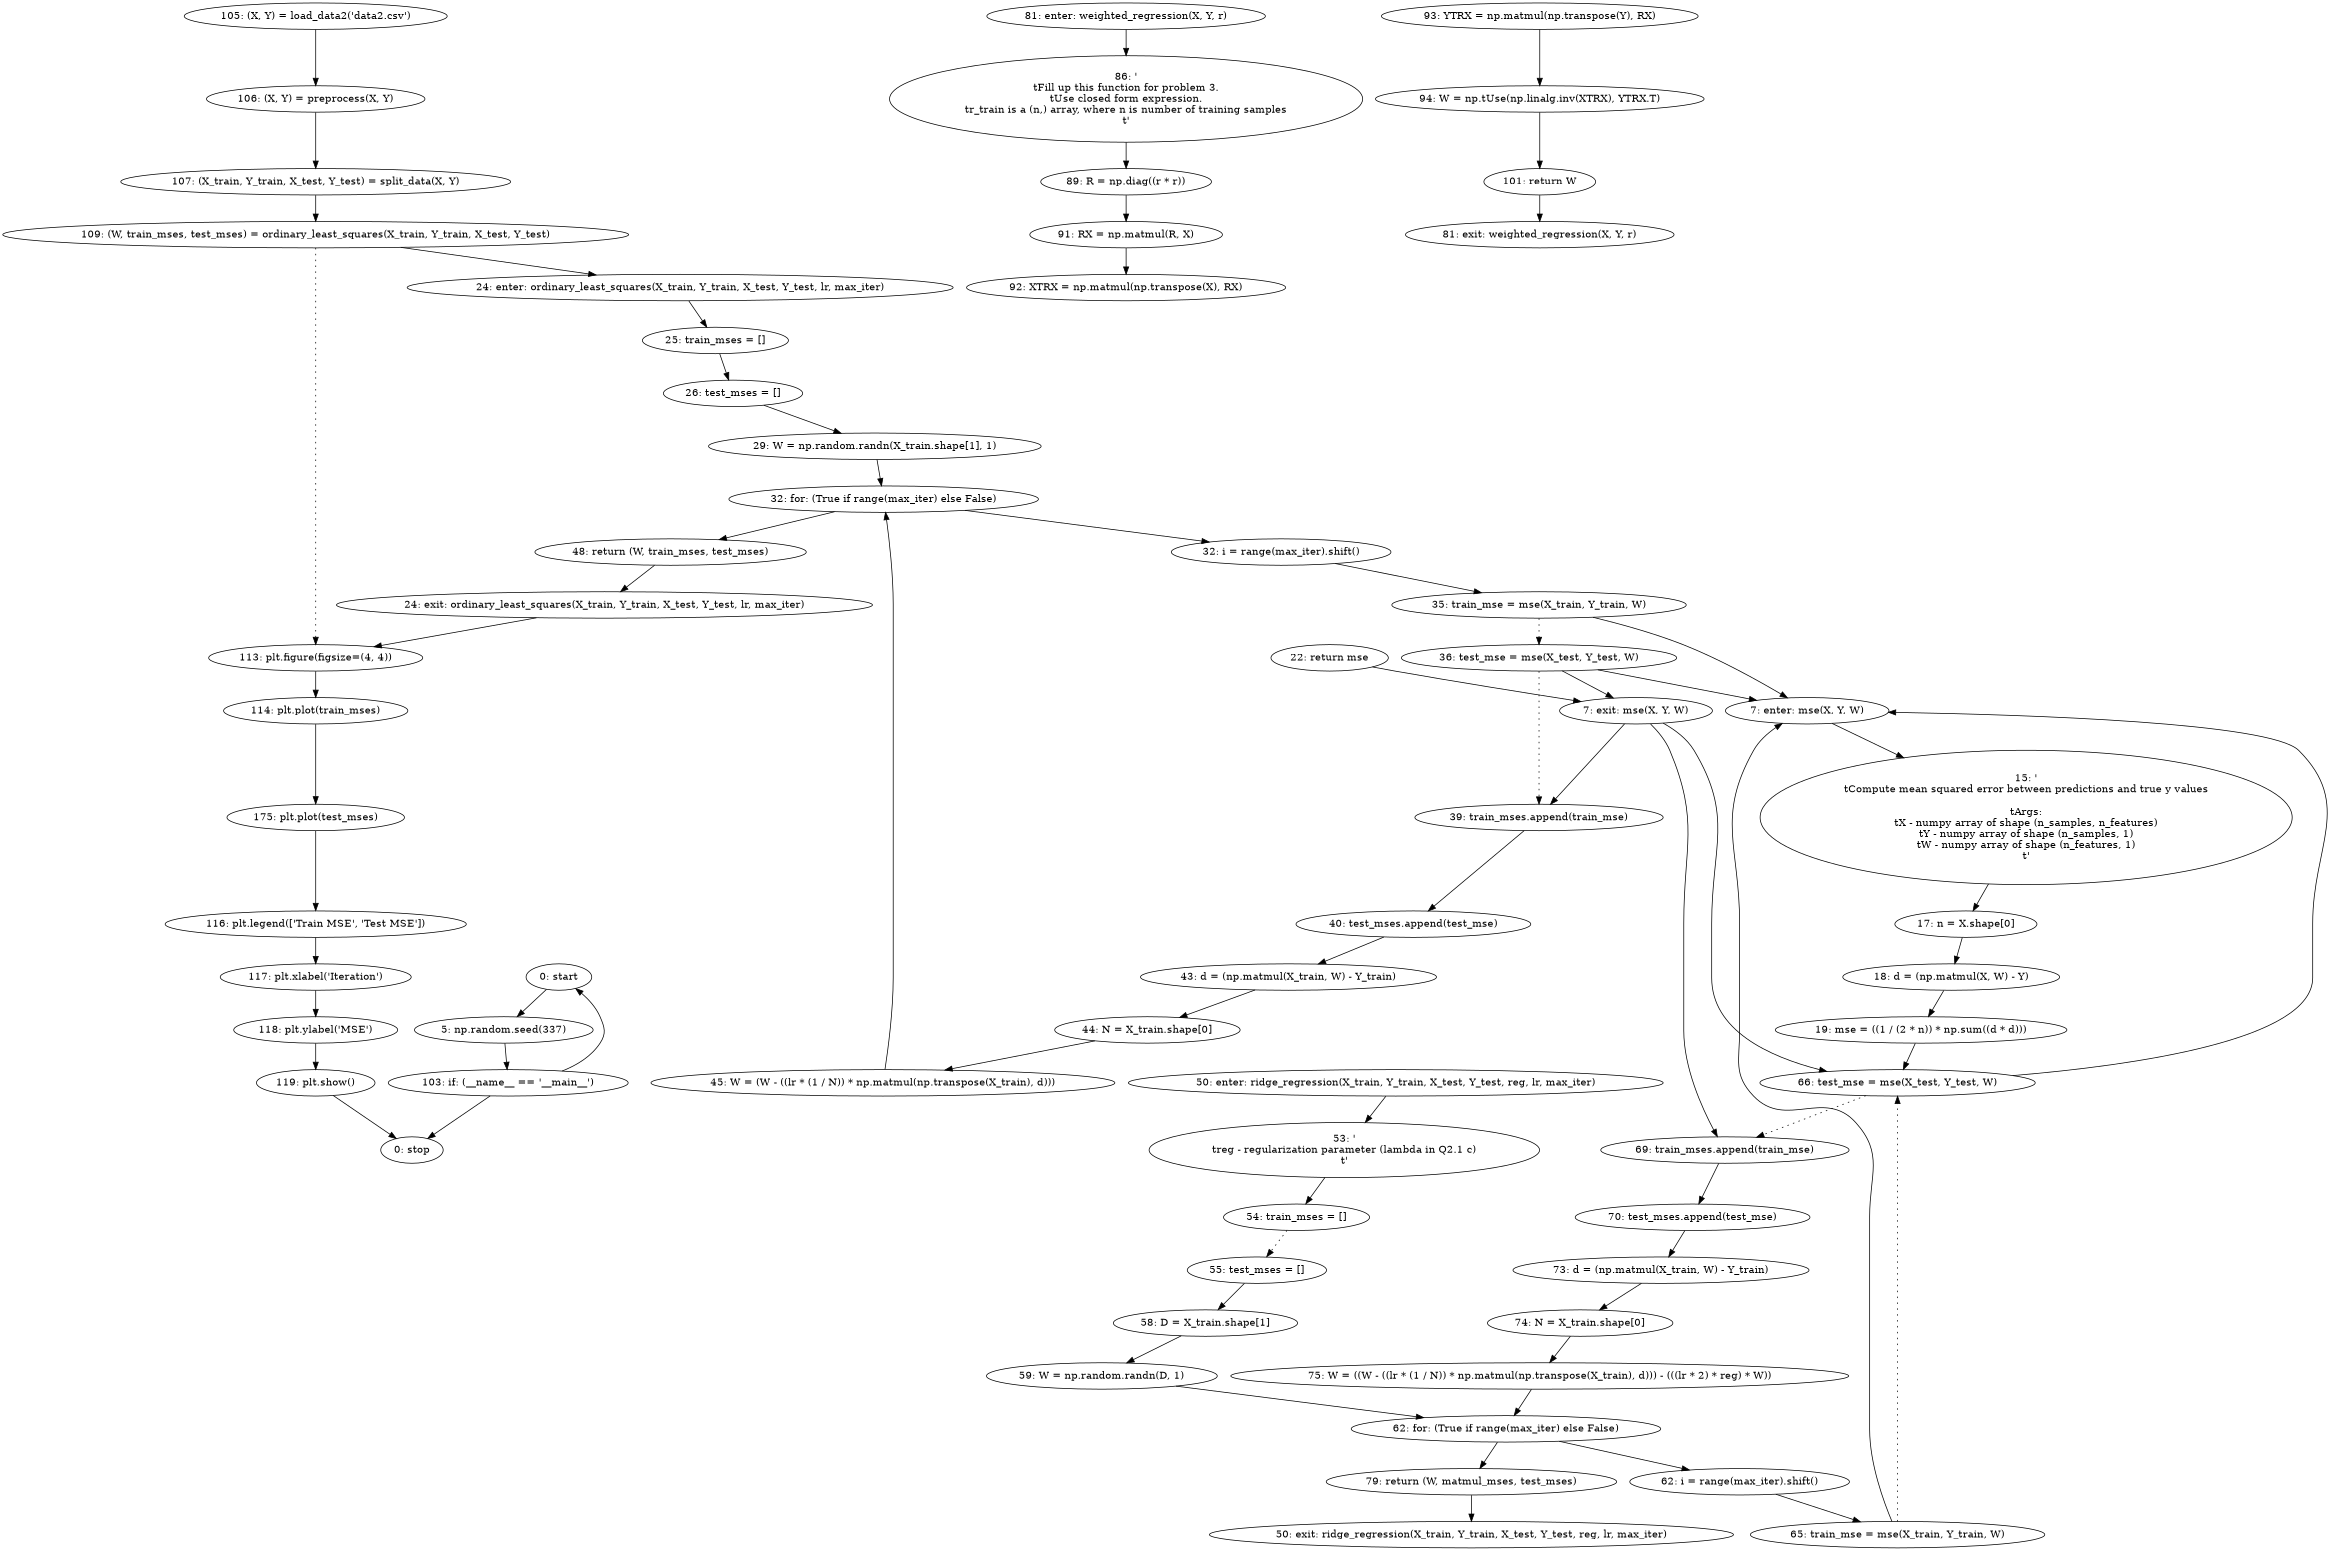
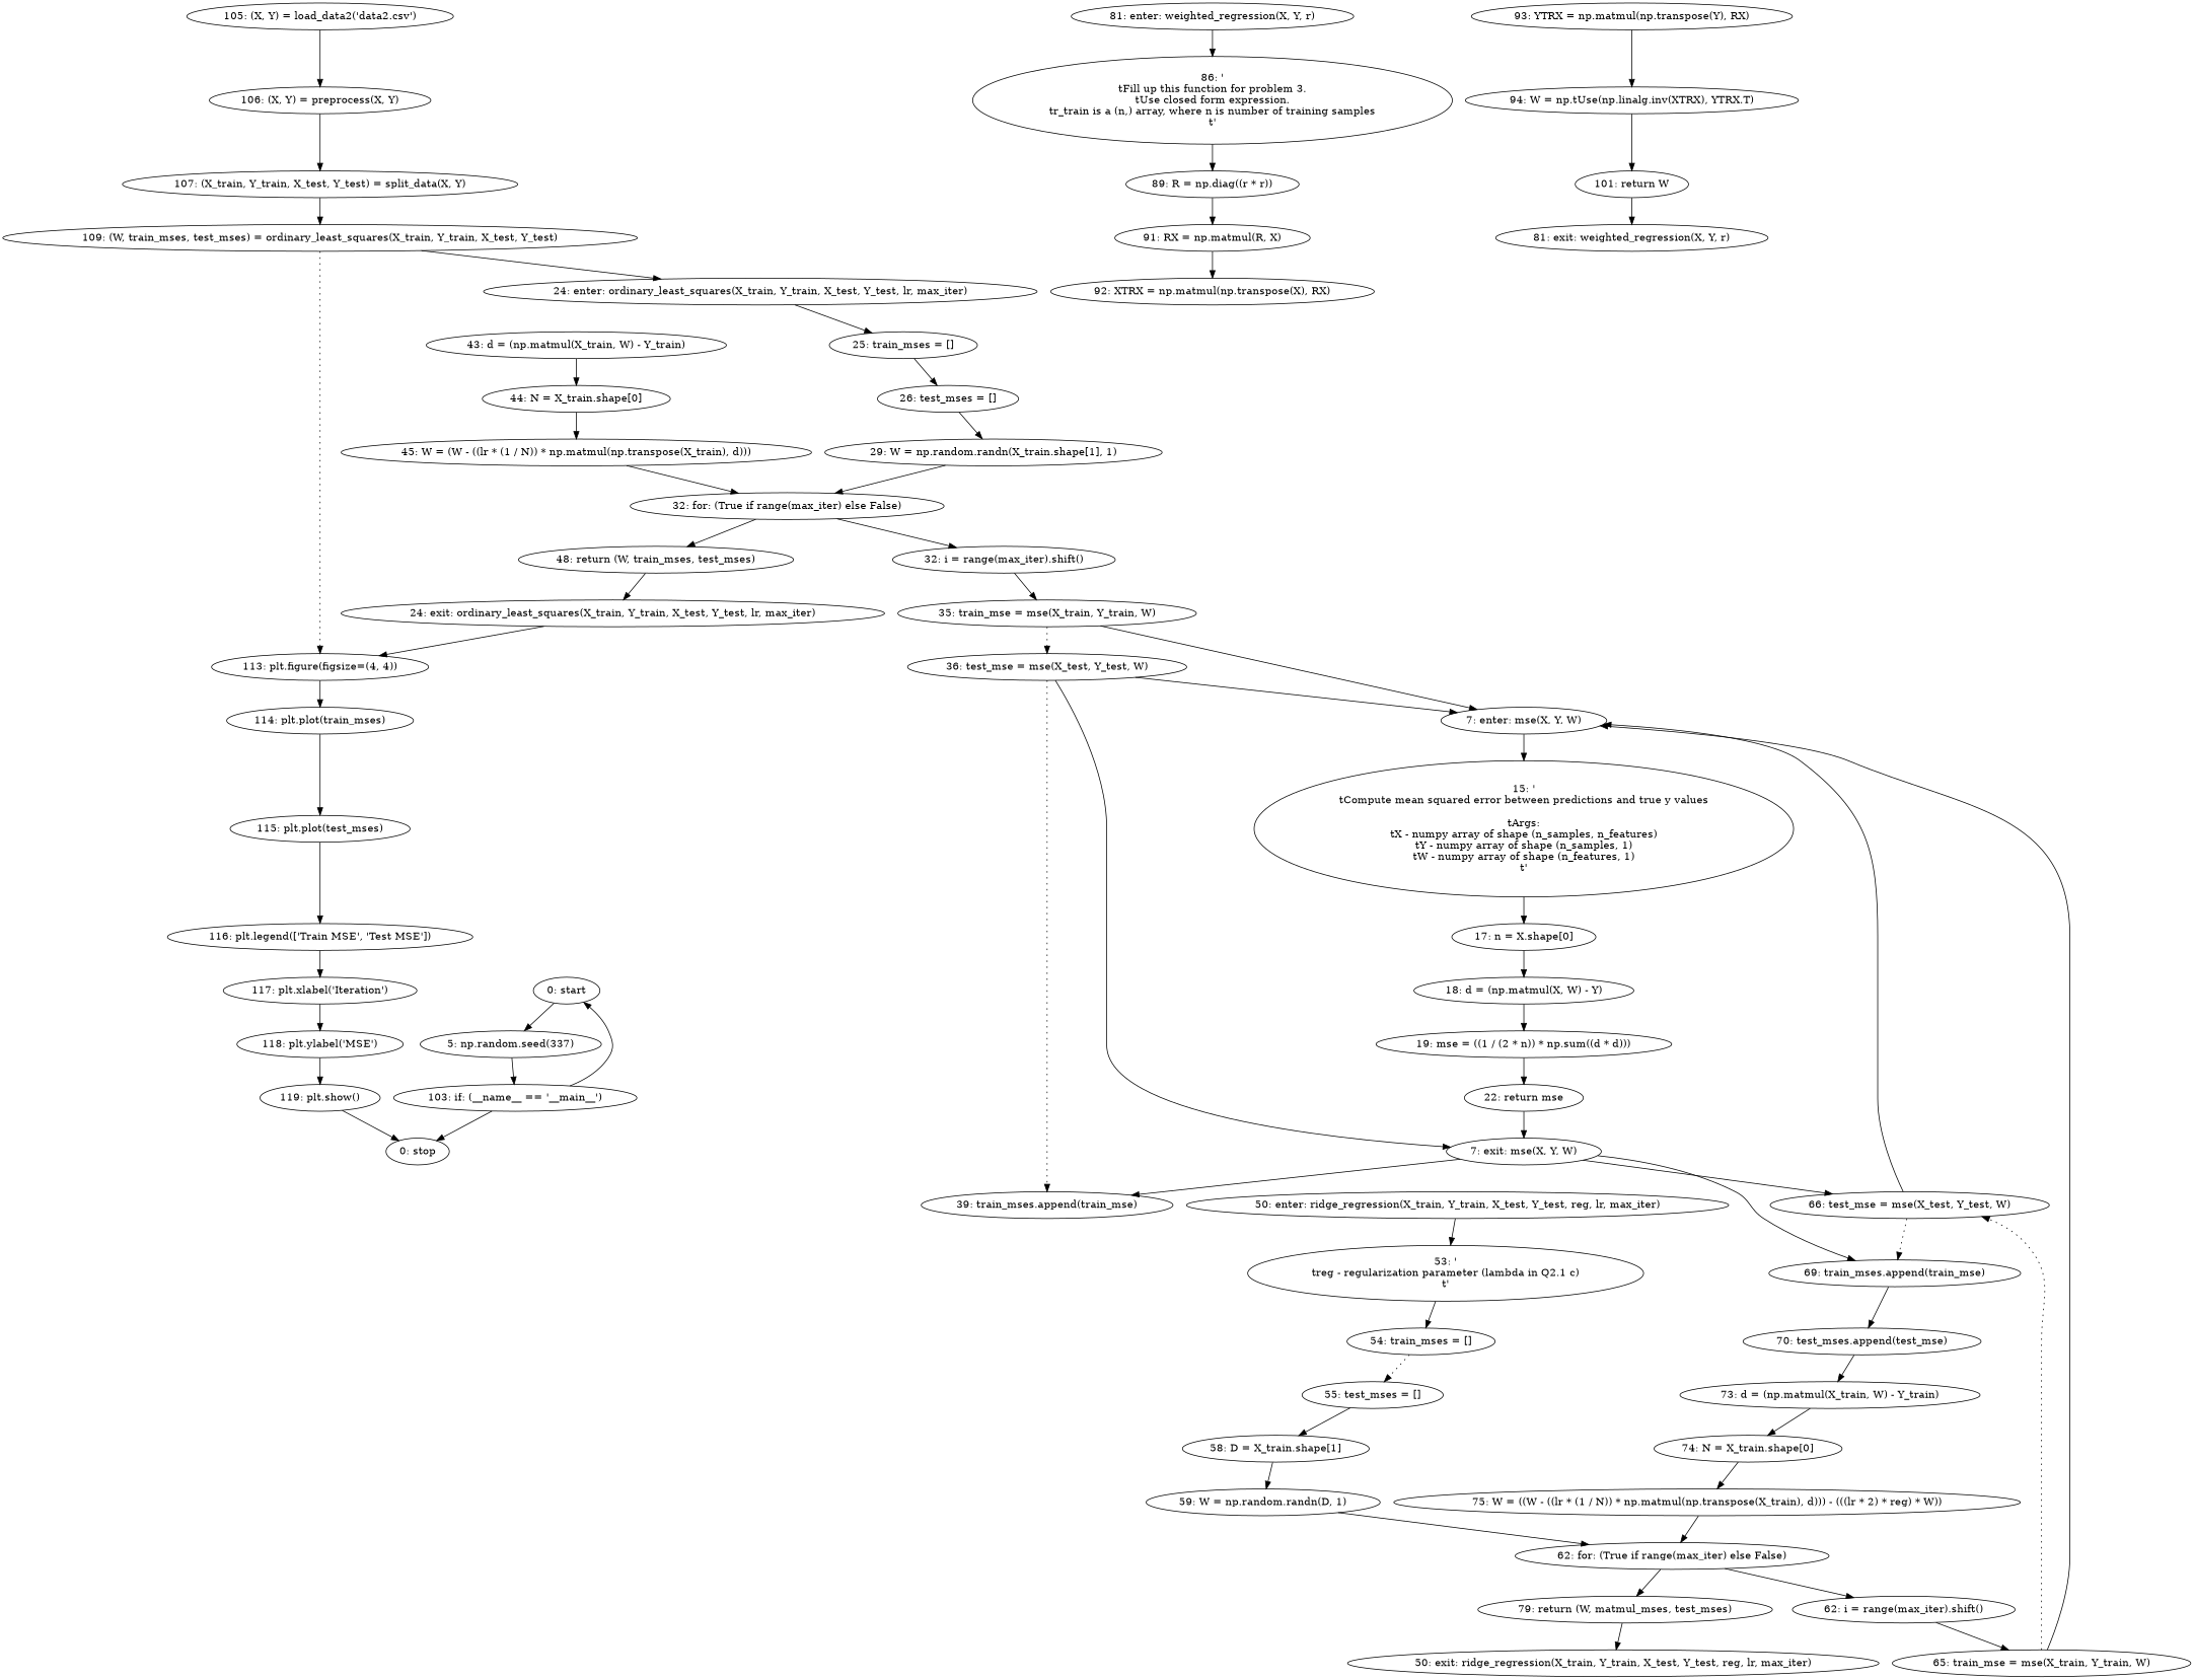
  strict digraph {
    n1 [label="0: start"]
    n2 [label="5: np.random.seed(337)"]
    n3 [label="103: if: (__name__ == '__main__')"]
    n4 [label="0: stop"]
    n5 [label="105: (X, Y) = load_data2('data2.csv')"]
    n6 [label="106: (X, Y) = preprocess(X, Y)"]
    n7 [label="107: (X_train, Y_train, X_test, Y_test) = split_data(X, Y)"]
    n8 [label="7: enter: mse(X, Y, W)"]
    n9 [label="15: '\n\tCompute mean squared error between predictions and true y values\n\n\tArgs:\n\tX - numpy array of shape (n_samples, n_features)\n\tY - numpy array of shape (n_samples, 1)\n\tW - numpy array of shape (n_features, 1)\n\t'"]
    n10 [label="17: n = X.shape[0]"]
    n11 [label="18: d = (np.matmul(X, W) - Y)"]
    n12 [label="19: mse = ((1 / (2 * n)) * np.sum((d * d)))"]
    n13 [label="35: train_mse = mse(X_train, Y_train, W)"]
    n14 [label="36: test_mse = mse(X_test, Y_test, W)"]
    n15 [label="39: train_mses.append(train_mse)"]
    n16 [label="7: exit: mse(X, Y, W)"]
-   n17 [label="40: test_mses.append(test_mse)"]
    n18 [label="43: d = (np.matmul(X_train, W) - Y_train)"]
    n19 [label="44: N = X_train.shape[0]"]
    n20 [label="65: train_mse = mse(X_train, Y_train, W)"]
    n21 [label="66: test_mse = mse(X_test, Y_test, W)"]
    n22 [label="69: train_mses.append(train_mse)"]
    n23 [label="70: test_mses.append(test_mse)"]
    n24 [label="73: d = (np.matmul(X_train, W) - Y_train)"]
    n25 [label="74: N = X_train.shape[0]"]
    n26 [label="22: return mse"]
    n27 [label="24: enter: ordinary_least_squares(X_train, Y_train, X_test, Y_test, lr, max_iter)"]
    n28 [label="25: train_mses = []"]
    n29 [label="26: test_mses = []"]
    n30 [label="29: W = np.random.randn(X_train.shape[1], 1)"]
    n31 [label="32: for: (True if range(max_iter) else False)"]
    n32 [label="109: (W, train_mses, test_mses) = ordinary_least_squares(X_train, Y_train, X_test, Y_test)"]
    n33 [label="113: plt.figure(figsize=(4, 4))"]
    n34 [label="114: plt.plot(train_mses)"]
-   n35 [label="175: plt.plot(test_mses)"]
+   n35 [label="115: plt.plot(test_mses)"]
    n36 [label="116: plt.legend(['Train MSE', 'Test MSE'])"]
    n37 [label="24: exit: ordinary_least_squares(X_train, Y_train, X_test, Y_test, lr, max_iter)"]
    n38 [label="48: return (W, train_mses, test_mses)"]
    n39 [label="32: i = range(max_iter).shift()"]
    n40 [label="45: W = (W - ((lr * (1 / N)) * np.matmul(np.transpose(X_train), d)))"]
    n41 [label="50: enter: ridge_regression(X_train, Y_train, X_test, Y_test, reg, lr, max_iter)"]
    n42 [label="53: '\n\treg - regularization parameter (lambda in Q2.1 c)\n\t'"]
    n43 [label="54: train_mses = []"]
    n44 [label="55: test_mses = []"]
    n45 [label="58: D = X_train.shape[1]"]
    n46 [label="50: exit: ridge_regression(X_train, Y_train, X_test, Y_test, reg, lr, max_iter)"]
    n47 [label="79: return (W, matmul_mses, test_mses)"]
    n48 [label="59: W = np.random.randn(D, 1)"]
    n49 [label="62: for: (True if range(max_iter) else False)"]
    n50 [label="62: i = range(max_iter).shift()"]
    n51 [label="75: W = ((W - ((lr * (1 / N)) * np.matmul(np.transpose(X_train), d))) - (((lr * 2) * reg) * W))"]
    n52 [label="81: enter: weighted_regression(X, Y, r)"]
    n53 [label="86: '\n\tFill up this function for problem 3.\n\tUse closed form expression.\n\tr_train is a (n,) array, where n is number of training samples\n\t'"]
    n54 [label="89: R = np.diag((r * r))"]
    n55 [label="91: RX = np.matmul(R, X)"]
    n56 [label="92: XTRX = np.matmul(np.transpose(X), RX)"]
    n57 [label="81: exit: weighted_regression(X, Y, r)"]
    n58 [label="101: return W"]
    n59 [label="93: YTRX = np.matmul(np.transpose(Y), RX)"]
    n60 [label="94: W = np.tUse(np.linalg.inv(XTRX), YTRX.T)"]
    n61 [label="117: plt.xlabel('Iteration')"]
    n62 [label="118: plt.ylabel('MSE')"]
    n63 [label="119: plt.show()"]
    n1 -> n2
    n2 -> n3
    n3 -> n1
    n3 -> n4
    n5 -> n6
    n6 -> n7
    n7 -> n32
    n8 -> n9
    n9 -> n10
    n10 -> n11
    n11 -> n12
-   n12 -> n21
+   n12 -> n26
    n13 -> n8
    n13 -> n14 [style=dotted weight=100]
    n14 -> n8
    n14 -> n15 [style=dotted weight=100]
    n14 -> n16
-   n15 -> n17
    n16 -> n15
    n16 -> n21
    n16 -> n22
-   n17 -> n18
    n18 -> n19
    n19 -> n40
    n20 -> n8
    n20 -> n21 [style=dotted weight=100]
    n21 -> n8
    n21 -> n22 [style=dotted weight=100]
    n22 -> n23
    n23 -> n24
    n24 -> n25
    n25 -> n51
    n26 -> n16
    n27 -> n28
    n28 -> n29
    n29 -> n30
    n30 -> n31
    n31 -> n38
    n31 -> n39
    n32 -> n27
    n32 -> n33 [style=dotted weight=100]
    n33 -> n34
    n34 -> n35
    n35 -> n36
    n36 -> n61
    n37 -> n33
    n38 -> n37
    n39 -> n13
    n40 -> n31
    n41 -> n42
    n42 -> n43
    n43 -> n44 [style=dotted]
    n44 -> n45
    n45 -> n48
    n47 -> n46
    n48 -> n49
    n49 -> n47
    n49 -> n50
    n50 -> n20
    n51 -> n49
    n52 -> n53
    n53 -> n54
    n54 -> n55
    n55 -> n56
    n58 -> n57
    n59 -> n60
    n60 -> n58
    n61 -> n62
    n62 -> n63
    n63 -> n4
  }
